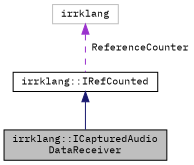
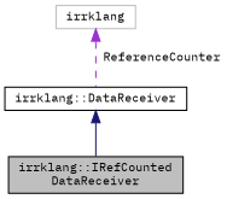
  digraph {
    fontname="IBM Plex Mono"
    node [color=black fontname="IBM Plex Mono" fontsize=10 shape=record]
    edge [dir=back fontname="IBM Plex Mono" fontsize=10 labelfontname=Helvetica labelfontsize=10]
-   n1 [fillcolor=grey75 fontcolor=black height=0.2 label="irrklang::ICapturedAudio\lDataReceiver" style=filled width=0.4]
-   n2 [height=0.2 label="irrklang::IRefCounted" width=0.4]
+   n1 [fillcolor=grey75 fontcolor=black height=0.2 label="irrklang::IRefCounted\lDataReceiver" style=filled width=0.4]
+   n2 [height=0.2 label="irrklang::DataReceiver" width=0.4]
    n3 [color=grey75 height=0.2 label=irrklang width=0.4]
    n2 -> n1 [color=midnightblue style=solid]
    n3 -> n2 [color=darkorchid3 label=" ReferenceCounter" style=dashed]
  }
